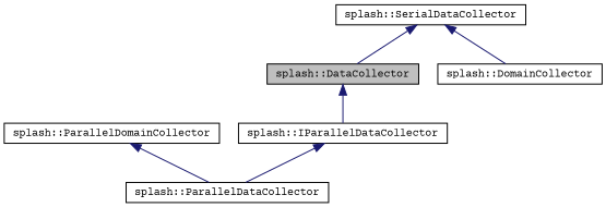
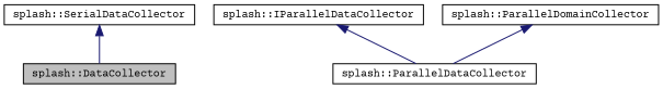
  digraph {
    fontname="Courier Prime"
    node [color=black fillcolor=white fontname="Courier Prime" fontsize=10 shape=record style=filled]
    edge [color=midnightblue dir=back fontname="Courier Prime" fontsize=10 labelfontname=FreeSans labelfontsize=10 style=solid]
    n1 [fillcolor=grey75 fontcolor=black height=0.2 label="splash::DataCollector" width=0.4]
    n2 [height=0.2 label="splash::IParallelDataCollector" width=0.4]
    n3 [height=0.2 label="splash::ParallelDataCollector" width=0.4]
    n4 [height=0.2 label="splash::SerialDataCollector" width=0.4]
-   n5 [height=0.2 label="splash::DomainCollector" width=0.4]
    n6 [height=0.2 label="splash::ParallelDomainCollector" width=0.4]
-   n1 -> n2
    n2 -> n3
    n4 -> n1
-   n4 -> n5
    n6 -> n3
  }
